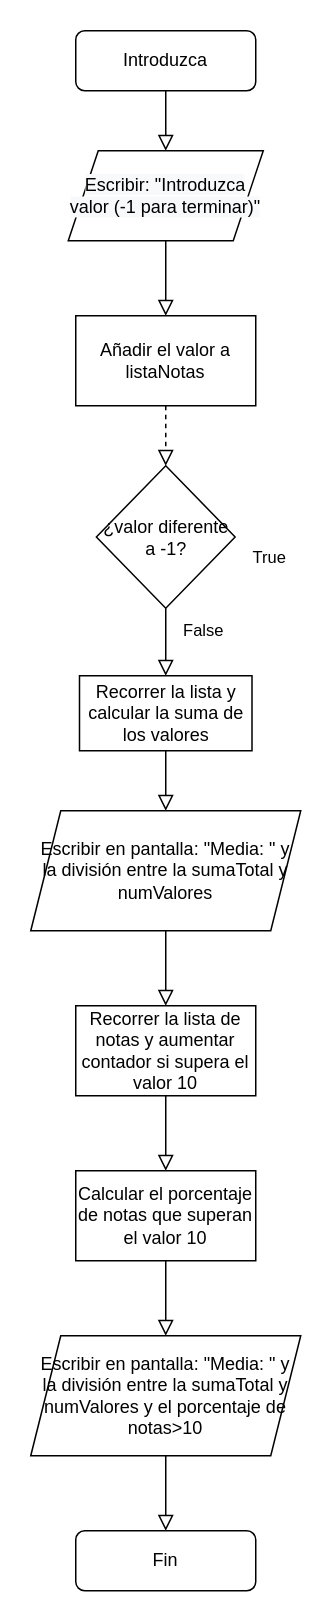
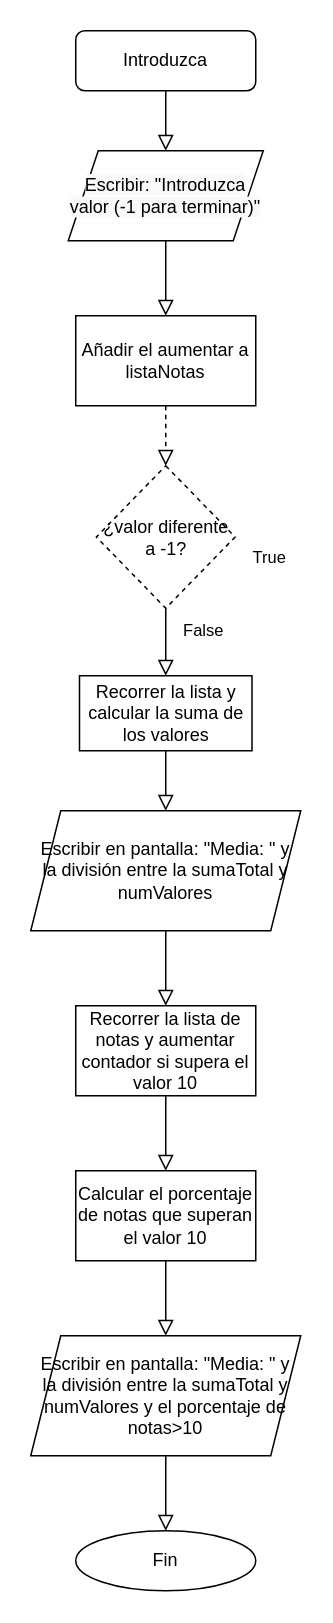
  <mxCell id="0" />
  <mxCell id="1" parent="0" />
  <mxCell id="2" value="" style="rounded=0;html=1;jettySize=auto;orthogonalLoop=1;fontSize=11;endArrow=block;endFill=0;endSize=8;strokeWidth=1;shadow=0;labelBackgroundColor=none;edgeStyle=orthogonalEdgeStyle;" edge="1" parent="1" source="3" target="5"><mxGeometry relative="1" as="geometry"><mxPoint x="110" y="110" as="targetPoint" /></mxGeometry></mxCell>
  <mxCell id="3" value="Introduzca" style="rounded=1;whiteSpace=wrap;html=1;fontSize=12;glass=0;strokeWidth=1;shadow=0;" vertex="1" parent="1"><mxGeometry x="50" y="20" width="120" height="40" as="geometry" /></mxCell>
- <mxCell id="4" value="Fin" style="rounded=1;whiteSpace=wrap;html=1;fontSize=12;glass=0;strokeWidth=1;shadow=0;" vertex="1" parent="1"><mxGeometry x="50" y="1020" width="120" height="40" as="geometry" /></mxCell>
+ <mxCell id="4" value="Fin" style="ellipse;whiteSpace=wrap;html=1;fontSize=12;glass=0;strokeWidth=1;shadow=0;" vertex="1" parent="1"><mxGeometry x="50" y="1020" width="120" height="40" as="geometry" /></mxCell>
  <mxCell id="5" value="&#10;&#10;&lt;span style=&quot;color: rgb(0, 0, 0); font-family: helvetica; font-size: 12px; font-style: normal; font-weight: 400; letter-spacing: normal; text-align: center; text-indent: 0px; text-transform: none; word-spacing: 0px; background-color: rgb(248, 249, 250); display: inline; float: none;&quot;&gt;Escribir: &quot;Introduzca valor (-1 para terminar)&quot;&lt;/span&gt;&#10;&#10;" style="shape=parallelogram;perimeter=parallelogramPerimeter;whiteSpace=wrap;html=1;fixedSize=1;" vertex="1" parent="1"><mxGeometry x="45" y="100" width="130" height="60" as="geometry" /></mxCell>
- <mxCell id="6" value="Añadir el valor a listaNotas" style="rounded=0;whiteSpace=wrap;html=1;" vertex="1" parent="1"><mxGeometry x="50" y="210" width="120" height="60" as="geometry" /></mxCell>
+ <mxCell id="6" value="Añadir el aumentar a listaNotas" style="rounded=0;whiteSpace=wrap;html=1;" vertex="1" parent="1"><mxGeometry x="50" y="210" width="120" height="60" as="geometry" /></mxCell>
  <mxCell id="7" value="" style="rounded=0;html=1;jettySize=auto;orthogonalLoop=1;fontSize=11;endArrow=block;endFill=0;endSize=8;strokeWidth=1;shadow=0;labelBackgroundColor=none;edgeStyle=orthogonalEdgeStyle;exitX=0.5;exitY=1;exitDx=0;exitDy=0;entryX=0.5;entryY=0;entryDx=0;entryDy=0;" edge="1" parent="1" source="5" target="6"><mxGeometry relative="1" as="geometry"><mxPoint x="250" y="420" as="sourcePoint" /><mxPoint x="140" y="451" as="targetPoint" /></mxGeometry></mxCell>
- <mxCell id="8" value="¿valor diferente a -1?" style="rhombus;whiteSpace=wrap;html=1;" vertex="1" parent="1"><mxGeometry x="63.75" y="310" width="92.5" height="95" as="geometry" /></mxCell>
+ <mxCell id="8" value="¿valor diferente a -1?" style="rhombus;whiteSpace=wrap;html=1;dashed=1;" vertex="1" parent="1"><mxGeometry x="63.75" y="310" width="92.5" height="95" as="geometry" /></mxCell>
  <mxCell id="9" value="" style="rounded=0;html=1;jettySize=auto;orthogonalLoop=1;fontSize=11;endArrow=block;endFill=0;endSize=8;strokeWidth=1;shadow=0;labelBackgroundColor=none;edgeStyle=orthogonalEdgeStyle;exitX=0.5;exitY=1;exitDx=0;exitDy=0;entryX=0.5;entryY=0;entryDx=0;entryDy=0;dashed=1;" edge="1" parent="1" source="6" target="8"><mxGeometry relative="1" as="geometry"><mxPoint x="220" y="525" as="sourcePoint" /><mxPoint x="110" y="540" as="targetPoint" /></mxGeometry></mxCell>
  <mxCell id="10" value="True" style="edgeLabel;html=1;align=center;verticalAlign=middle;resizable=0;points=[];" vertex="1" connectable="0" parent="1"><mxGeometry x="178.25" y="370.5" as="geometry" /></mxCell>
  <mxCell id="11" value="Recorrer la lista y calcular la suma de los valores" style="rounded=0;whiteSpace=wrap;html=1;" vertex="1" parent="1"><mxGeometry x="52.5" y="450" width="115" height="50" as="geometry" /></mxCell>
  <mxCell id="12" value="False" style="rounded=0;html=1;jettySize=auto;orthogonalLoop=1;fontSize=11;endArrow=block;endFill=0;endSize=8;strokeWidth=1;shadow=0;labelBackgroundColor=none;edgeStyle=orthogonalEdgeStyle;exitX=0.5;exitY=1;exitDx=0;exitDy=0;entryX=0.5;entryY=0;entryDx=0;entryDy=0;" edge="1" parent="1" source="8" target="11"><mxGeometry x="-0.323" y="25" relative="1" as="geometry"><mxPoint x="230" y="635" as="sourcePoint" /><mxPoint x="390" y="670" as="targetPoint" /><mxPoint as="offset" /></mxGeometry></mxCell>
  <mxCell id="13" value="Escribir en pantalla: &quot;Media: &quot; y la división entre la sumaTotal y numValores" style="shape=parallelogram;perimeter=parallelogramPerimeter;whiteSpace=wrap;html=1;fixedSize=1;" vertex="1" parent="1"><mxGeometry x="20" y="540" width="180" height="80" as="geometry" /></mxCell>
  <mxCell id="14" value="" style="rounded=0;html=1;jettySize=auto;orthogonalLoop=1;fontSize=11;endArrow=block;endFill=0;endSize=8;strokeWidth=1;shadow=0;labelBackgroundColor=none;edgeStyle=orthogonalEdgeStyle;entryX=0.5;entryY=0;entryDx=0;entryDy=0;exitX=0.5;exitY=1;exitDx=0;exitDy=0;" edge="1" parent="1" source="11" target="13"><mxGeometry relative="1" as="geometry"><mxPoint x="240" y="740" as="sourcePoint" /><mxPoint x="240.07" y="811.32" as="targetPoint" /></mxGeometry></mxCell>
  <mxCell id="15" value="" style="rounded=0;html=1;jettySize=auto;orthogonalLoop=1;fontSize=11;endArrow=block;endFill=0;endSize=8;strokeWidth=1;shadow=0;labelBackgroundColor=none;edgeStyle=orthogonalEdgeStyle;exitX=0.5;exitY=1;exitDx=0;exitDy=0;entryX=0.5;entryY=0;entryDx=0;entryDy=0;" edge="1" parent="1" source="13" target="16"><mxGeometry relative="1" as="geometry"><mxPoint x="240" y="890" as="sourcePoint" /><mxPoint x="113" y="710" as="targetPoint" /></mxGeometry></mxCell>
  <mxCell id="16" value="Recorrer la lista de notas y aumentar contador si supera el valor 10" style="rounded=0;whiteSpace=wrap;html=1;" vertex="1" parent="1"><mxGeometry x="50" y="670" width="120" height="60" as="geometry" /></mxCell>
  <mxCell id="17" value="Calcular el porcentaje de notas que superan el valor 10" style="rounded=0;whiteSpace=wrap;html=1;" vertex="1" parent="1"><mxGeometry x="50" y="780" width="120" height="60" as="geometry" /></mxCell>
  <mxCell id="18" value="Escribir en pantalla: &quot;Media: &quot; y la división entre la sumaTotal y numValores y el porcentaje de notas&amp;gt;10" style="shape=parallelogram;perimeter=parallelogramPerimeter;whiteSpace=wrap;html=1;fixedSize=1;" vertex="1" parent="1"><mxGeometry x="20" y="890" width="180" height="80" as="geometry" /></mxCell>
  <mxCell id="19" value="" style="rounded=0;html=1;jettySize=auto;orthogonalLoop=1;fontSize=11;endArrow=block;endFill=0;endSize=8;strokeWidth=1;shadow=0;labelBackgroundColor=none;edgeStyle=orthogonalEdgeStyle;entryX=0.5;entryY=0;entryDx=0;entryDy=0;exitX=0.5;exitY=1;exitDx=0;exitDy=0;" edge="1" parent="1" source="16" target="17"><mxGeometry relative="1" as="geometry"><mxPoint x="250" y="770" as="sourcePoint" /><mxPoint x="250" y="820" as="targetPoint" /><Array as="points"><mxPoint x="110" y="750" /></Array></mxGeometry></mxCell>
  <mxCell id="20" value="" style="rounded=0;html=1;jettySize=auto;orthogonalLoop=1;fontSize=11;endArrow=block;endFill=0;endSize=8;strokeWidth=1;shadow=0;labelBackgroundColor=none;edgeStyle=orthogonalEdgeStyle;exitX=0.5;exitY=1;exitDx=0;exitDy=0;" edge="1" parent="1" source="17" target="18"><mxGeometry relative="1" as="geometry"><mxPoint x="390" y="910" as="sourcePoint" /><mxPoint x="250" y="975" as="targetPoint" /></mxGeometry></mxCell>
  <mxCell id="21" value="" style="rounded=0;html=1;jettySize=auto;orthogonalLoop=1;fontSize=11;endArrow=block;endFill=0;endSize=8;strokeWidth=1;shadow=0;labelBackgroundColor=none;edgeStyle=orthogonalEdgeStyle;entryX=0.5;entryY=0;entryDx=0;entryDy=0;exitX=0.5;exitY=1;exitDx=0;exitDy=0;" edge="1" parent="1" source="18" target="4"><mxGeometry relative="1" as="geometry"><mxPoint x="60" y="1010" as="sourcePoint" /><mxPoint x="250" y="930" as="targetPoint" /></mxGeometry></mxCell>
